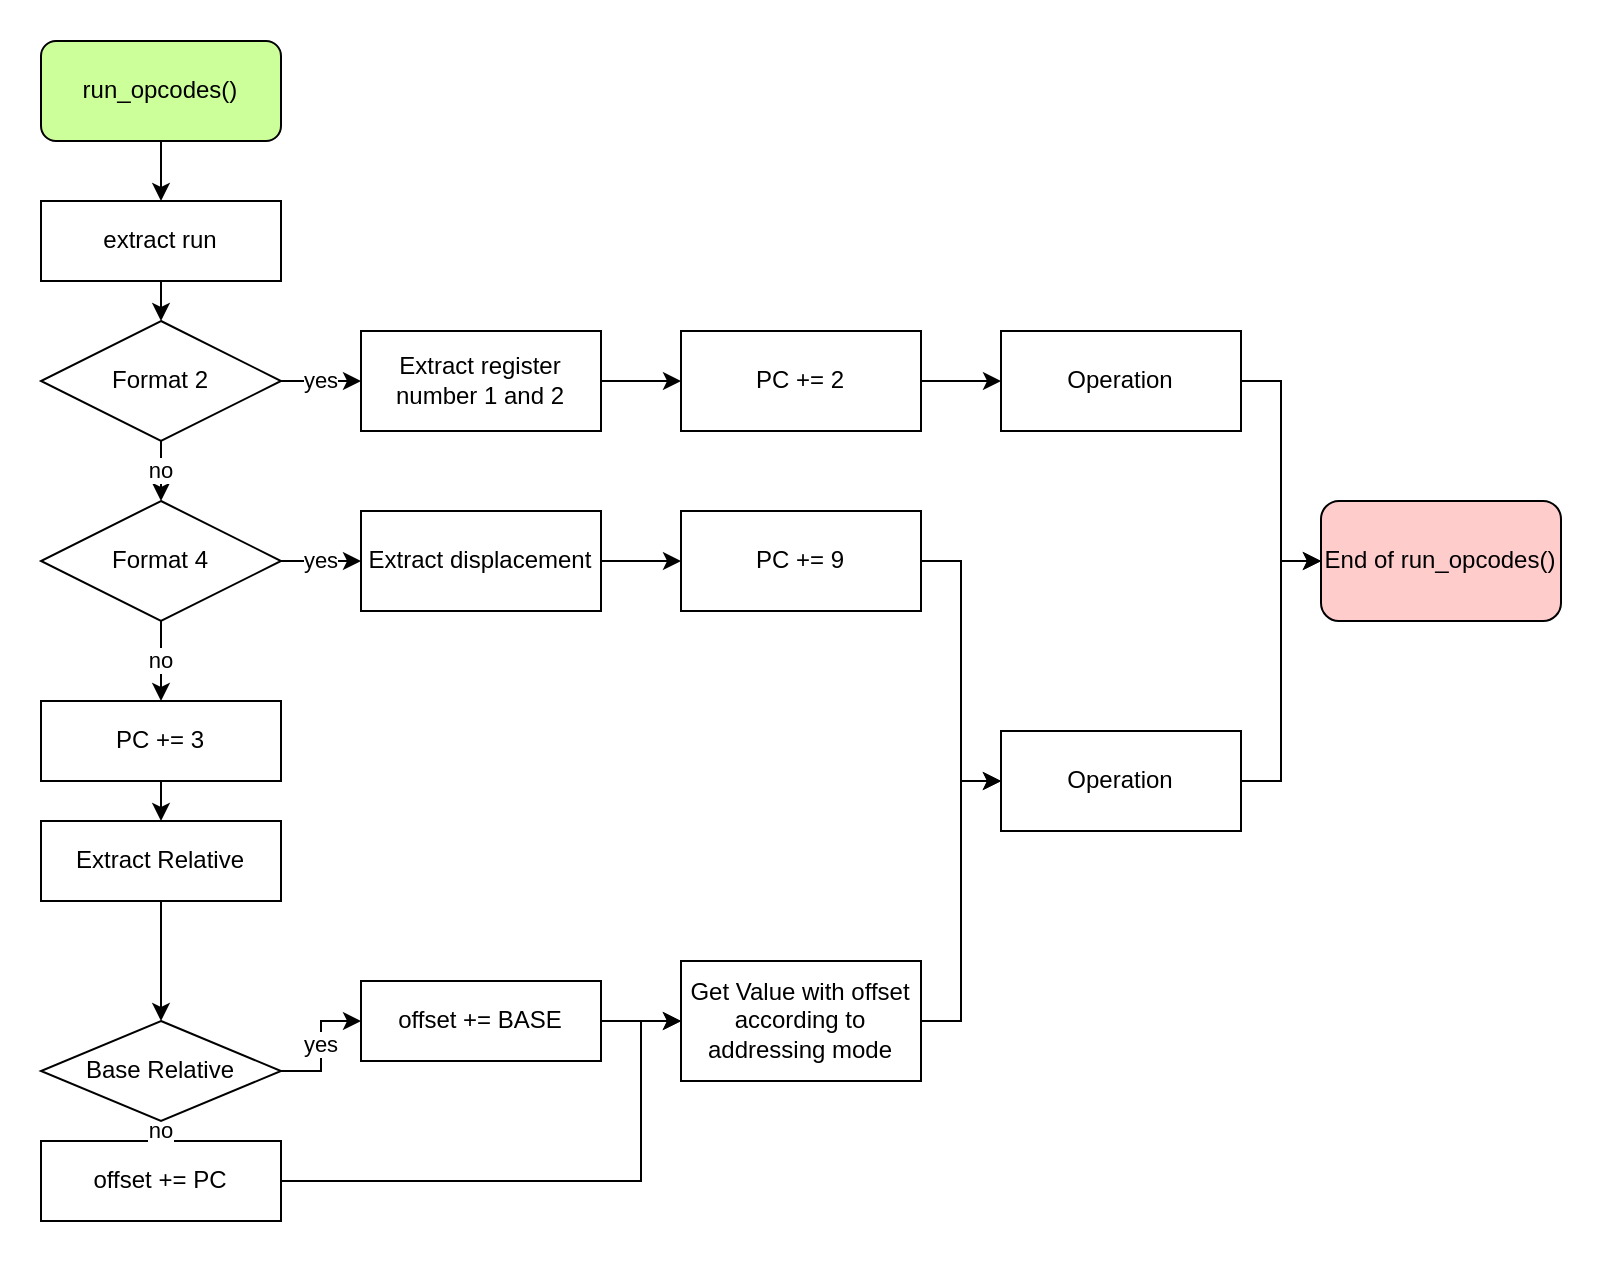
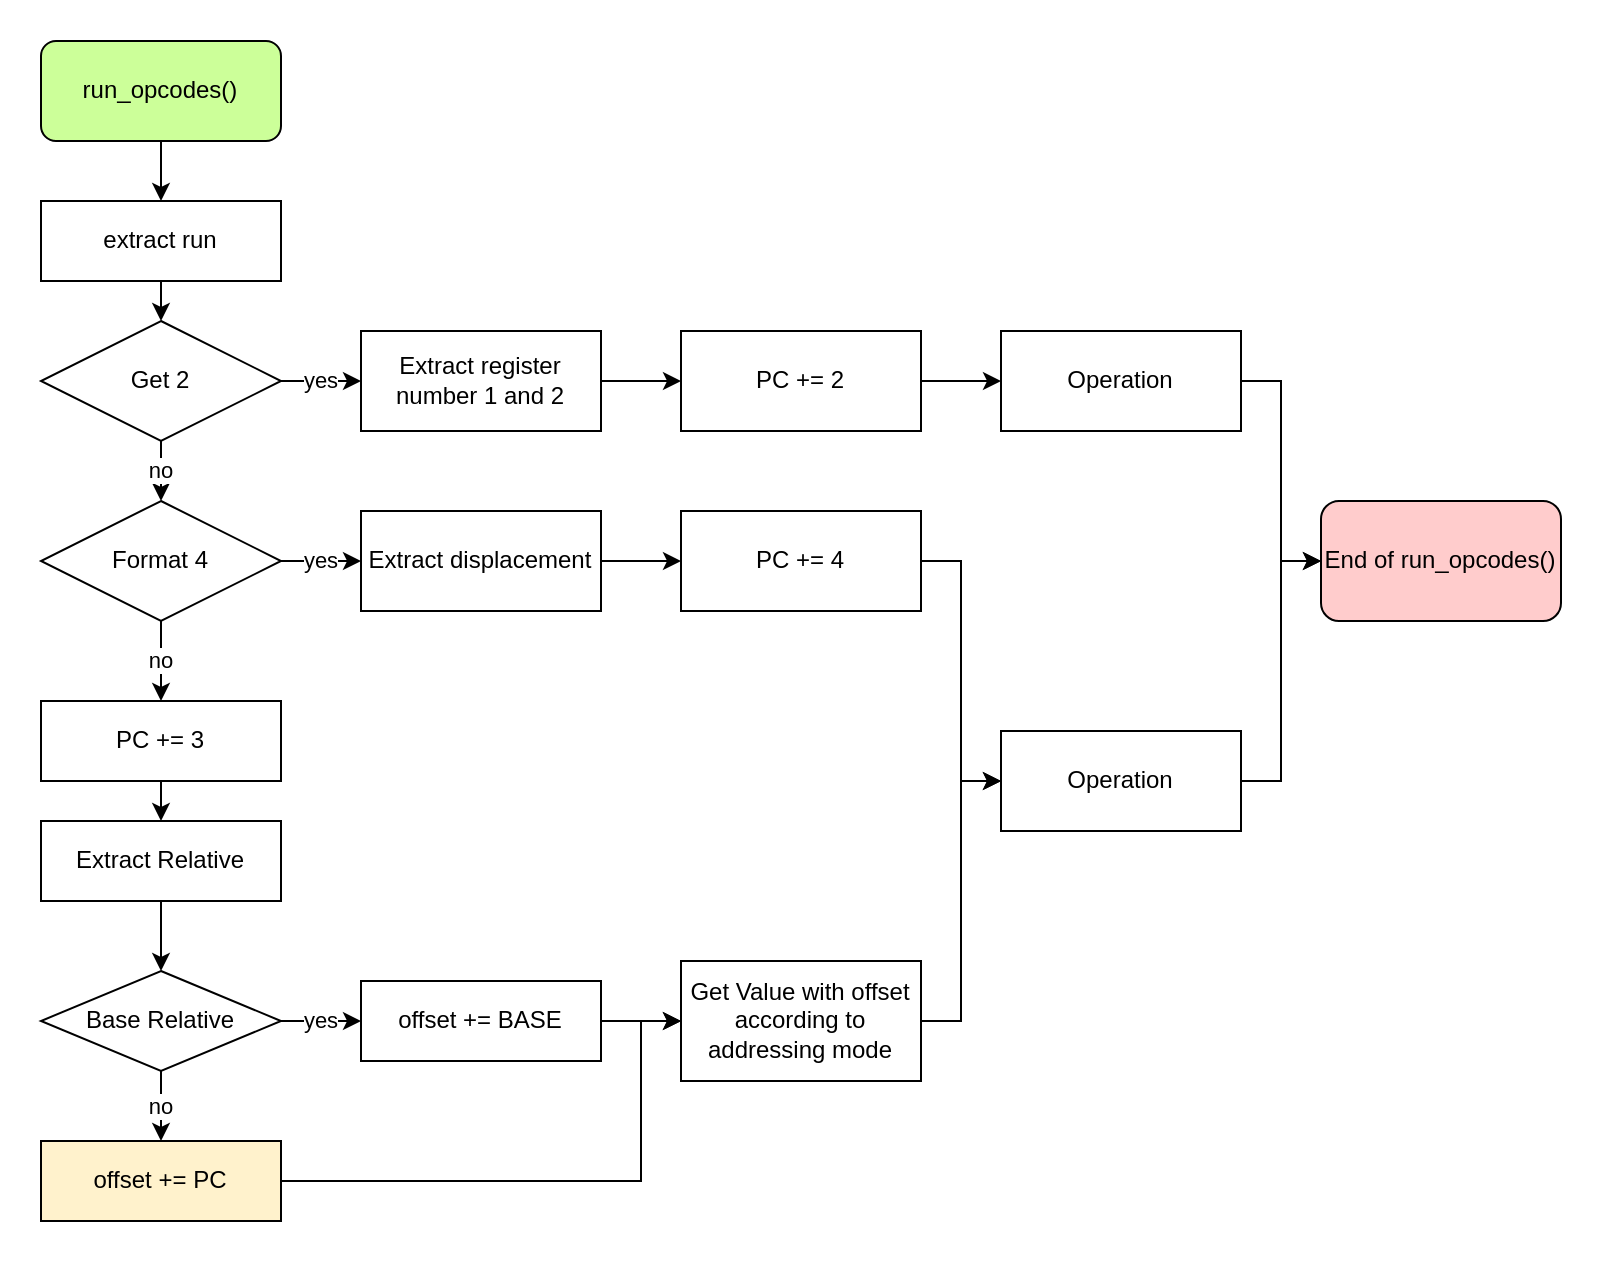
  <mxCell id="0" />
  <mxCell id="1" parent="0" />
  <mxCell id="2" style="edgeStyle=orthogonalEdgeStyle;rounded=0;orthogonalLoop=1;jettySize=auto;html=1;exitX=0.5;exitY=1;exitDx=0;exitDy=0;entryX=0.5;entryY=0;entryDx=0;entryDy=0;" edge="1" parent="1" source="3" target="5"><mxGeometry relative="1" as="geometry" /></mxCell>
  <mxCell id="3" value="run_opcodes()" style="rounded=1;whiteSpace=wrap;html=1;fillColor=#CCFF99;" vertex="1" parent="1"><mxGeometry x="20" y="20" width="120" height="50" as="geometry" /></mxCell>
  <mxCell id="4" style="edgeStyle=orthogonalEdgeStyle;rounded=0;orthogonalLoop=1;jettySize=auto;html=1;exitX=0.5;exitY=1;exitDx=0;exitDy=0;entryX=0.5;entryY=0;entryDx=0;entryDy=0;" edge="1" parent="1" source="5" target="8"><mxGeometry relative="1" as="geometry" /></mxCell>
  <mxCell id="5" value="extract run" style="rounded=0;whiteSpace=wrap;html=1;fillColor=#FFFFFF;" vertex="1" parent="1"><mxGeometry x="20" y="100" width="120" height="40" as="geometry" /></mxCell>
  <mxCell id="6" value="yes" style="edgeStyle=orthogonalEdgeStyle;rounded=0;orthogonalLoop=1;jettySize=auto;html=1;exitX=1;exitY=0.5;exitDx=0;exitDy=0;entryX=0;entryY=0.5;entryDx=0;entryDy=0;" edge="1" parent="1" source="8" target="10"><mxGeometry relative="1" as="geometry" /></mxCell>
  <mxCell id="7" value="no&lt;br&gt;" style="edgeStyle=orthogonalEdgeStyle;rounded=0;orthogonalLoop=1;jettySize=auto;html=1;exitX=0.5;exitY=1;exitDx=0;exitDy=0;entryX=0.5;entryY=0;entryDx=0;entryDy=0;" edge="1" parent="1" source="8" target="17"><mxGeometry relative="1" as="geometry" /></mxCell>
- <mxCell id="8" value="Format 2" style="rhombus;whiteSpace=wrap;html=1;fillColor=#FFFFFF;" vertex="1" parent="1"><mxGeometry x="20" y="160" width="120" height="60" as="geometry" /></mxCell>
+ <mxCell id="8" value="Get 2" style="rhombus;whiteSpace=wrap;html=1;fillColor=#FFFFFF;" vertex="1" parent="1"><mxGeometry x="20" y="160" width="120" height="60" as="geometry" /></mxCell>
  <mxCell id="9" style="edgeStyle=orthogonalEdgeStyle;rounded=0;orthogonalLoop=1;jettySize=auto;html=1;exitX=1;exitY=0.5;exitDx=0;exitDy=0;" edge="1" parent="1" source="10"><mxGeometry relative="1" as="geometry"><mxPoint x="340" y="190" as="targetPoint" /></mxGeometry></mxCell>
  <mxCell id="10" value="Extract register number 1 and 2" style="rounded=0;whiteSpace=wrap;html=1;fillColor=#FFFFFF;" vertex="1" parent="1"><mxGeometry x="180" y="165" width="120" height="50" as="geometry" /></mxCell>
  <mxCell id="11" style="edgeStyle=orthogonalEdgeStyle;rounded=0;orthogonalLoop=1;jettySize=auto;html=1;exitX=1;exitY=0.5;exitDx=0;exitDy=0;entryX=0;entryY=0.5;entryDx=0;entryDy=0;" edge="1" parent="1" source="12" target="32"><mxGeometry relative="1" as="geometry"><Array as="points"><mxPoint x="320" y="590" /><mxPoint x="320" y="510" /></Array></mxGeometry></mxCell>
- <mxCell id="12" value="offset += PC" style="rounded=0;whiteSpace=wrap;html=1;fillColor=#FFFFFF;" vertex="1" parent="1"><mxGeometry x="20" y="570" width="120" height="40" as="geometry" /></mxCell>
+ <mxCell id="12" value="offset += PC" style="rounded=0;whiteSpace=wrap;html=1;fillColor=#fff2cc;" vertex="1" parent="1"><mxGeometry x="20" y="570" width="120" height="40" as="geometry" /></mxCell>
  <mxCell id="13" style="edgeStyle=orthogonalEdgeStyle;rounded=0;orthogonalLoop=1;jettySize=auto;html=1;exitX=0.5;exitY=1;exitDx=0;exitDy=0;entryX=0.5;entryY=0;entryDx=0;entryDy=0;" edge="1" parent="1" source="14" target="25"><mxGeometry relative="1" as="geometry" /></mxCell>
  <mxCell id="14" value="PC += 3" style="rounded=0;whiteSpace=wrap;html=1;fillColor=#FFFFFF;" vertex="1" parent="1"><mxGeometry x="20" y="350" width="120" height="40" as="geometry" /></mxCell>
  <mxCell id="15" value="yes&lt;br&gt;" style="edgeStyle=orthogonalEdgeStyle;rounded=0;orthogonalLoop=1;jettySize=auto;html=1;exitX=1;exitY=0.5;exitDx=0;exitDy=0;entryX=0;entryY=0.5;entryDx=0;entryDy=0;" edge="1" parent="1" source="17" target="19"><mxGeometry relative="1" as="geometry" /></mxCell>
  <mxCell id="16" value="no" style="edgeStyle=orthogonalEdgeStyle;rounded=0;orthogonalLoop=1;jettySize=auto;html=1;exitX=0.5;exitY=1;exitDx=0;exitDy=0;entryX=0.5;entryY=0;entryDx=0;entryDy=0;" edge="1" parent="1" source="17" target="14"><mxGeometry relative="1" as="geometry" /></mxCell>
  <mxCell id="17" value="Format 4" style="rhombus;whiteSpace=wrap;html=1;fillColor=#FFFFFF;" vertex="1" parent="1"><mxGeometry x="20" y="250" width="120" height="60" as="geometry" /></mxCell>
  <mxCell id="18" style="edgeStyle=orthogonalEdgeStyle;rounded=0;orthogonalLoop=1;jettySize=auto;html=1;exitX=1;exitY=0.5;exitDx=0;exitDy=0;entryX=0;entryY=0.5;entryDx=0;entryDy=0;" edge="1" parent="1" source="19" target="23"><mxGeometry relative="1" as="geometry" /></mxCell>
  <mxCell id="19" value="Extract displacement" style="rounded=0;whiteSpace=wrap;html=1;fillColor=#FFFFFF;" vertex="1" parent="1"><mxGeometry x="180" y="255" width="120" height="50" as="geometry" /></mxCell>
  <mxCell id="20" style="edgeStyle=orthogonalEdgeStyle;rounded=0;orthogonalLoop=1;jettySize=auto;html=1;exitX=1;exitY=0.5;exitDx=0;exitDy=0;entryX=0;entryY=0.5;entryDx=0;entryDy=0;" edge="1" parent="1" source="21" target="34"><mxGeometry relative="1" as="geometry" /></mxCell>
  <mxCell id="21" value="PC += 2" style="rounded=0;whiteSpace=wrap;html=1;fillColor=#FFFFFF;" vertex="1" parent="1"><mxGeometry x="340" y="165" width="120" height="50" as="geometry" /></mxCell>
  <mxCell id="22" style="edgeStyle=orthogonalEdgeStyle;rounded=0;orthogonalLoop=1;jettySize=auto;html=1;exitX=1;exitY=0.5;exitDx=0;exitDy=0;entryX=0;entryY=0.5;entryDx=0;entryDy=0;" edge="1" parent="1" source="23" target="36"><mxGeometry relative="1" as="geometry" /></mxCell>
- <mxCell id="23" value="PC += 9" style="rounded=0;whiteSpace=wrap;html=1;fillColor=#FFFFFF;" vertex="1" parent="1"><mxGeometry x="340" y="255" width="120" height="50" as="geometry" /></mxCell>
+ <mxCell id="23" value="PC += 4" style="rounded=0;whiteSpace=wrap;html=1;fillColor=#FFFFFF;" vertex="1" parent="1"><mxGeometry x="340" y="255" width="120" height="50" as="geometry" /></mxCell>
  <mxCell id="24" style="edgeStyle=orthogonalEdgeStyle;rounded=0;orthogonalLoop=1;jettySize=auto;html=1;exitX=0.5;exitY=1;exitDx=0;exitDy=0;entryX=0.5;entryY=0;entryDx=0;entryDy=0;" edge="1" parent="1" source="25" target="28"><mxGeometry relative="1" as="geometry" /></mxCell>
  <mxCell id="25" value="Extract Relative" style="rounded=0;whiteSpace=wrap;html=1;fillColor=#FFFFFF;" vertex="1" parent="1"><mxGeometry x="20" y="410" width="120" height="40" as="geometry" /></mxCell>
  <mxCell id="26" value="yes" style="edgeStyle=orthogonalEdgeStyle;rounded=0;orthogonalLoop=1;jettySize=auto;html=1;exitX=1;exitY=0.5;exitDx=0;exitDy=0;entryX=0;entryY=0.5;entryDx=0;entryDy=0;" edge="1" parent="1" source="28" target="30"><mxGeometry relative="1" as="geometry" /></mxCell>
  <mxCell id="27" value="no&lt;br&gt;" style="edgeStyle=orthogonalEdgeStyle;rounded=0;orthogonalLoop=1;jettySize=auto;html=1;exitX=0.5;exitY=1;exitDx=0;exitDy=0;entryX=0.5;entryY=0;entryDx=0;entryDy=0;" edge="1" parent="1" source="28" target="12"><mxGeometry relative="1" as="geometry" /></mxCell>
- <mxCell id="28" value="Base Relative" style="rhombus;whiteSpace=wrap;html=1;fillColor=#FFFFFF;" vertex="1" parent="1"><mxGeometry x="20" y="510" width="120" height="50" as="geometry" /></mxCell>
+ <mxCell id="28" value="Base Relative" style="rhombus;whiteSpace=wrap;html=1;fillColor=#FFFFFF;" vertex="1" parent="1"><mxGeometry x="20" y="485" width="120" height="50" as="geometry" /></mxCell>
  <mxCell id="29" style="edgeStyle=orthogonalEdgeStyle;rounded=0;orthogonalLoop=1;jettySize=auto;html=1;exitX=1;exitY=0.5;exitDx=0;exitDy=0;entryX=0;entryY=0.5;entryDx=0;entryDy=0;" edge="1" parent="1" source="30" target="32"><mxGeometry relative="1" as="geometry" /></mxCell>
  <mxCell id="30" value="offset += BASE" style="rounded=0;whiteSpace=wrap;html=1;fillColor=#FFFFFF;" vertex="1" parent="1"><mxGeometry x="180" y="490" width="120" height="40" as="geometry" /></mxCell>
  <mxCell id="31" style="edgeStyle=orthogonalEdgeStyle;rounded=0;orthogonalLoop=1;jettySize=auto;html=1;exitX=1;exitY=0.5;exitDx=0;exitDy=0;entryX=0;entryY=0.5;entryDx=0;entryDy=0;" edge="1" parent="1" source="32" target="36"><mxGeometry relative="1" as="geometry" /></mxCell>
  <mxCell id="32" value="Get Value with offset according to addressing mode" style="rounded=0;whiteSpace=wrap;html=1;fillColor=#FFFFFF;" vertex="1" parent="1"><mxGeometry x="340" y="480" width="120" height="60" as="geometry" /></mxCell>
  <mxCell id="33" style="edgeStyle=orthogonalEdgeStyle;rounded=0;orthogonalLoop=1;jettySize=auto;html=1;exitX=1;exitY=0.5;exitDx=0;exitDy=0;entryX=0;entryY=0.5;entryDx=0;entryDy=0;" edge="1" parent="1" source="34" target="37"><mxGeometry relative="1" as="geometry" /></mxCell>
  <mxCell id="34" value="Operation&lt;br&gt;" style="rounded=0;whiteSpace=wrap;html=1;fillColor=#FFFFFF;" vertex="1" parent="1"><mxGeometry x="500" y="165" width="120" height="50" as="geometry" /></mxCell>
  <mxCell id="35" style="edgeStyle=orthogonalEdgeStyle;rounded=0;orthogonalLoop=1;jettySize=auto;html=1;exitX=1;exitY=0.5;exitDx=0;exitDy=0;entryX=0;entryY=0.5;entryDx=0;entryDy=0;" edge="1" parent="1" source="36" target="37"><mxGeometry relative="1" as="geometry" /></mxCell>
  <mxCell id="36" value="Operation&lt;br&gt;" style="rounded=0;whiteSpace=wrap;html=1;fillColor=#FFFFFF;" vertex="1" parent="1"><mxGeometry x="500" y="365" width="120" height="50" as="geometry" /></mxCell>
  <mxCell id="37" value="End of run_opcodes()" style="rounded=1;whiteSpace=wrap;html=1;fillColor=#FFCCCC;" vertex="1" parent="1"><mxGeometry x="660" y="250" width="120" height="60" as="geometry" /></mxCell>
